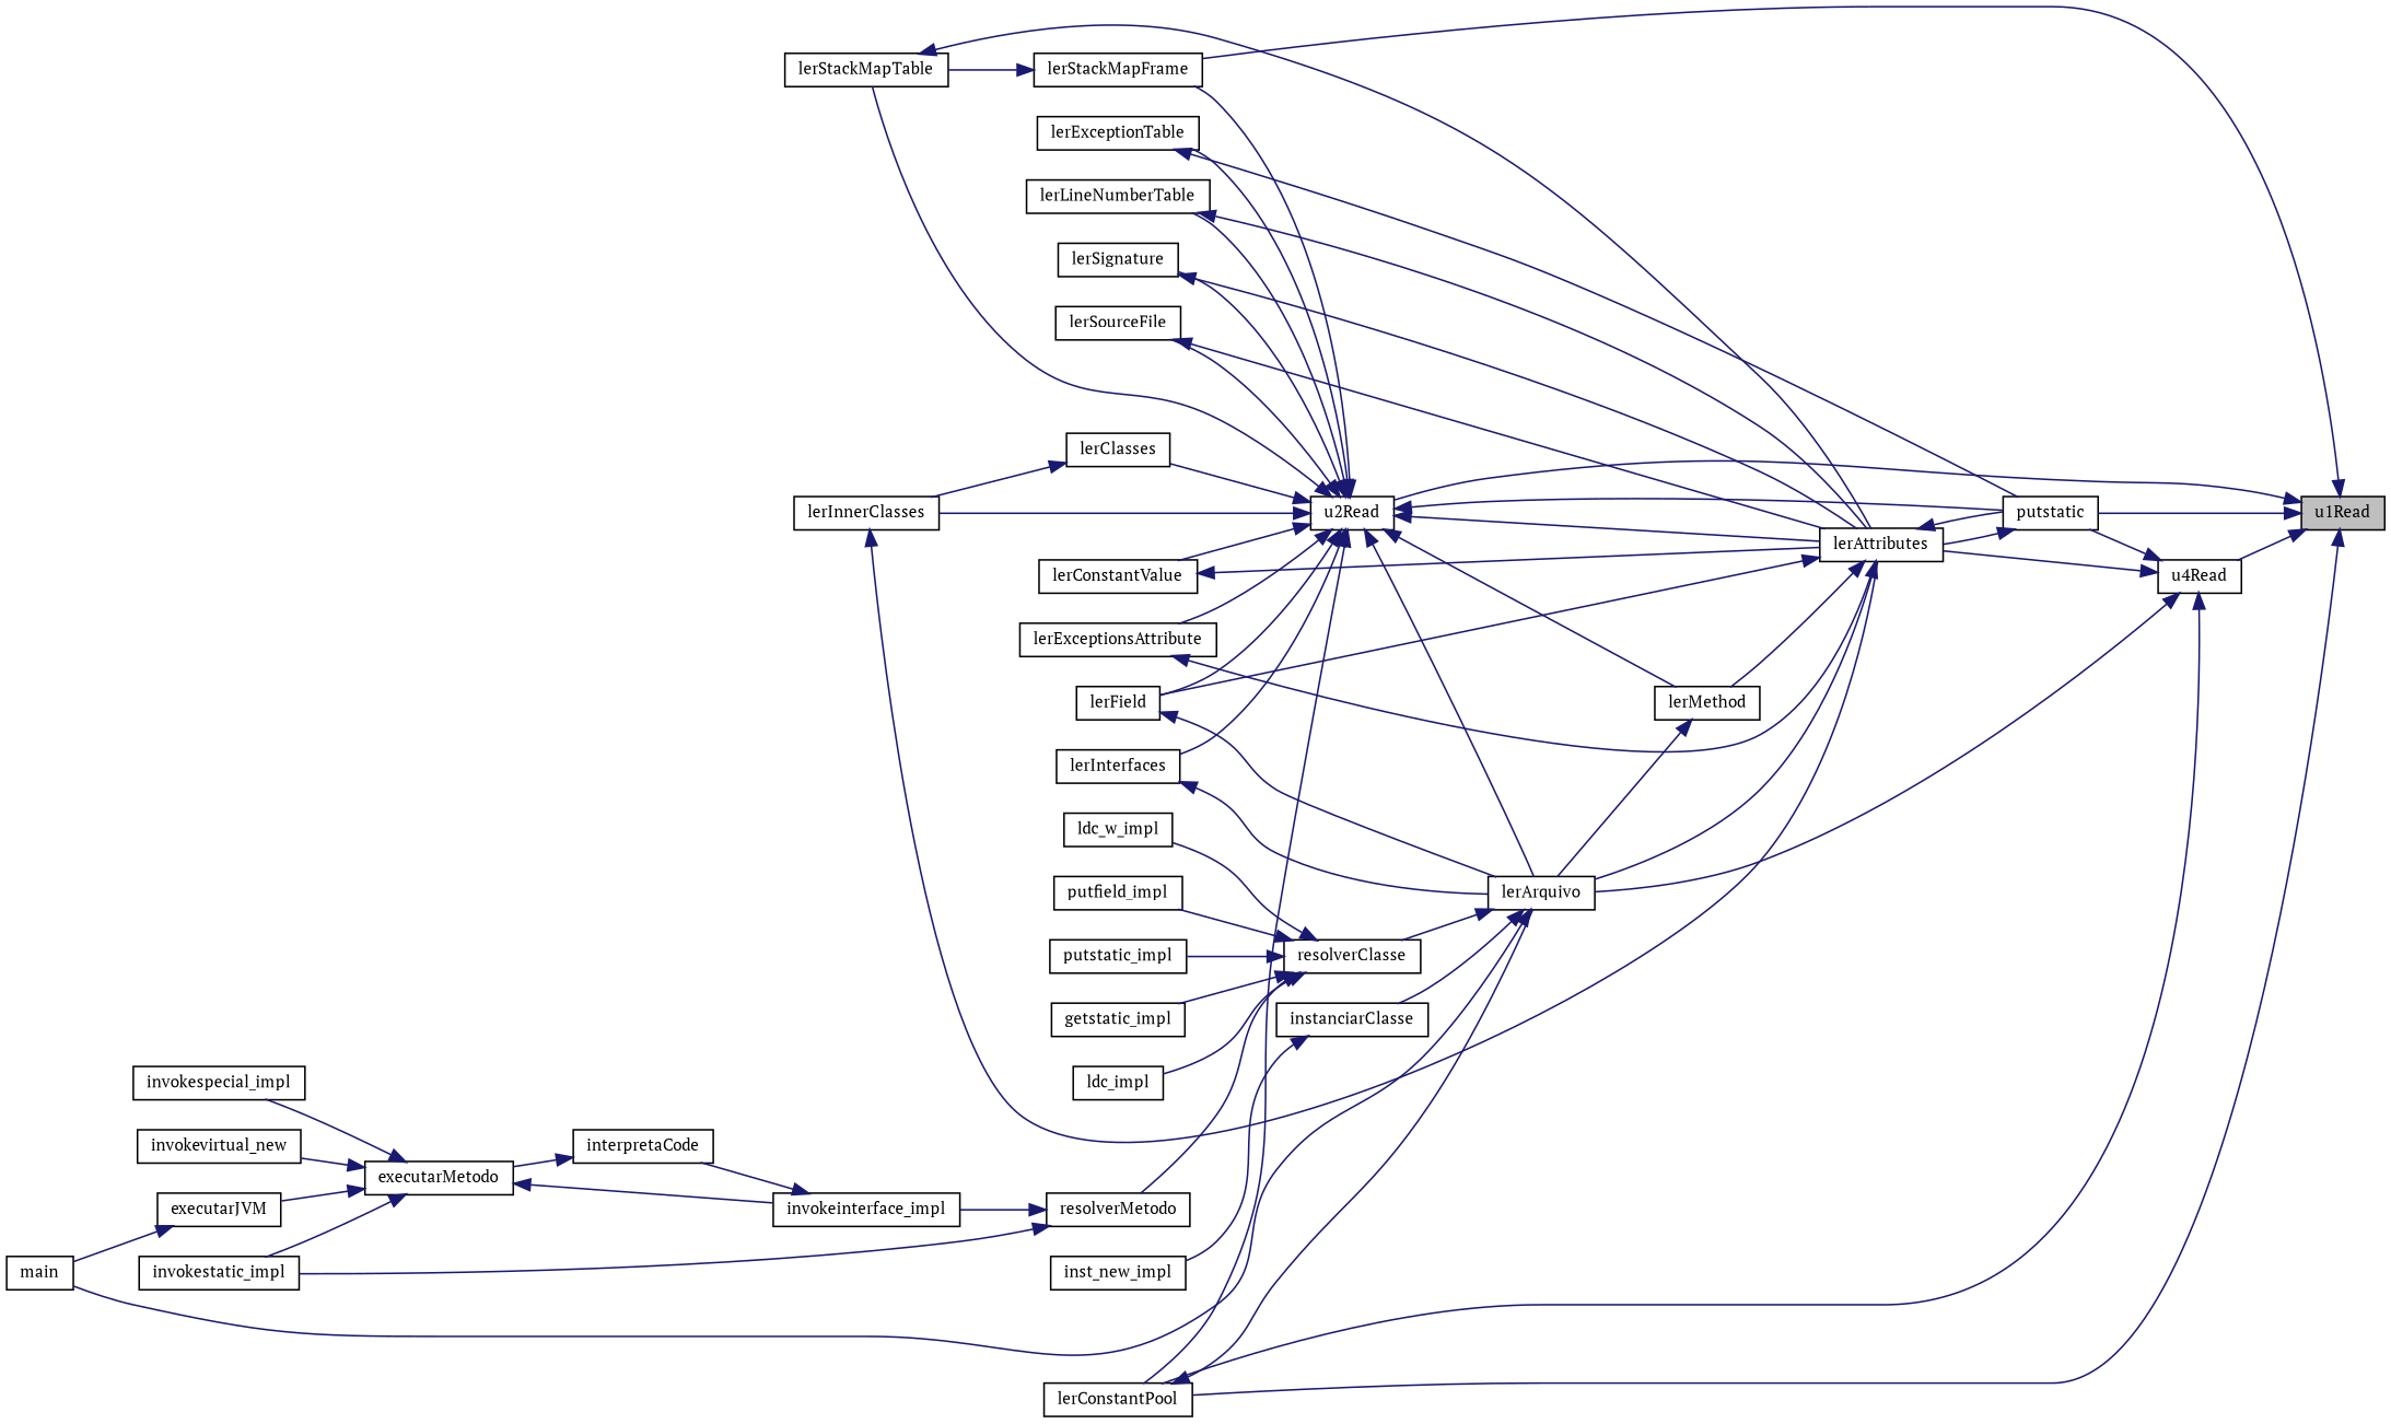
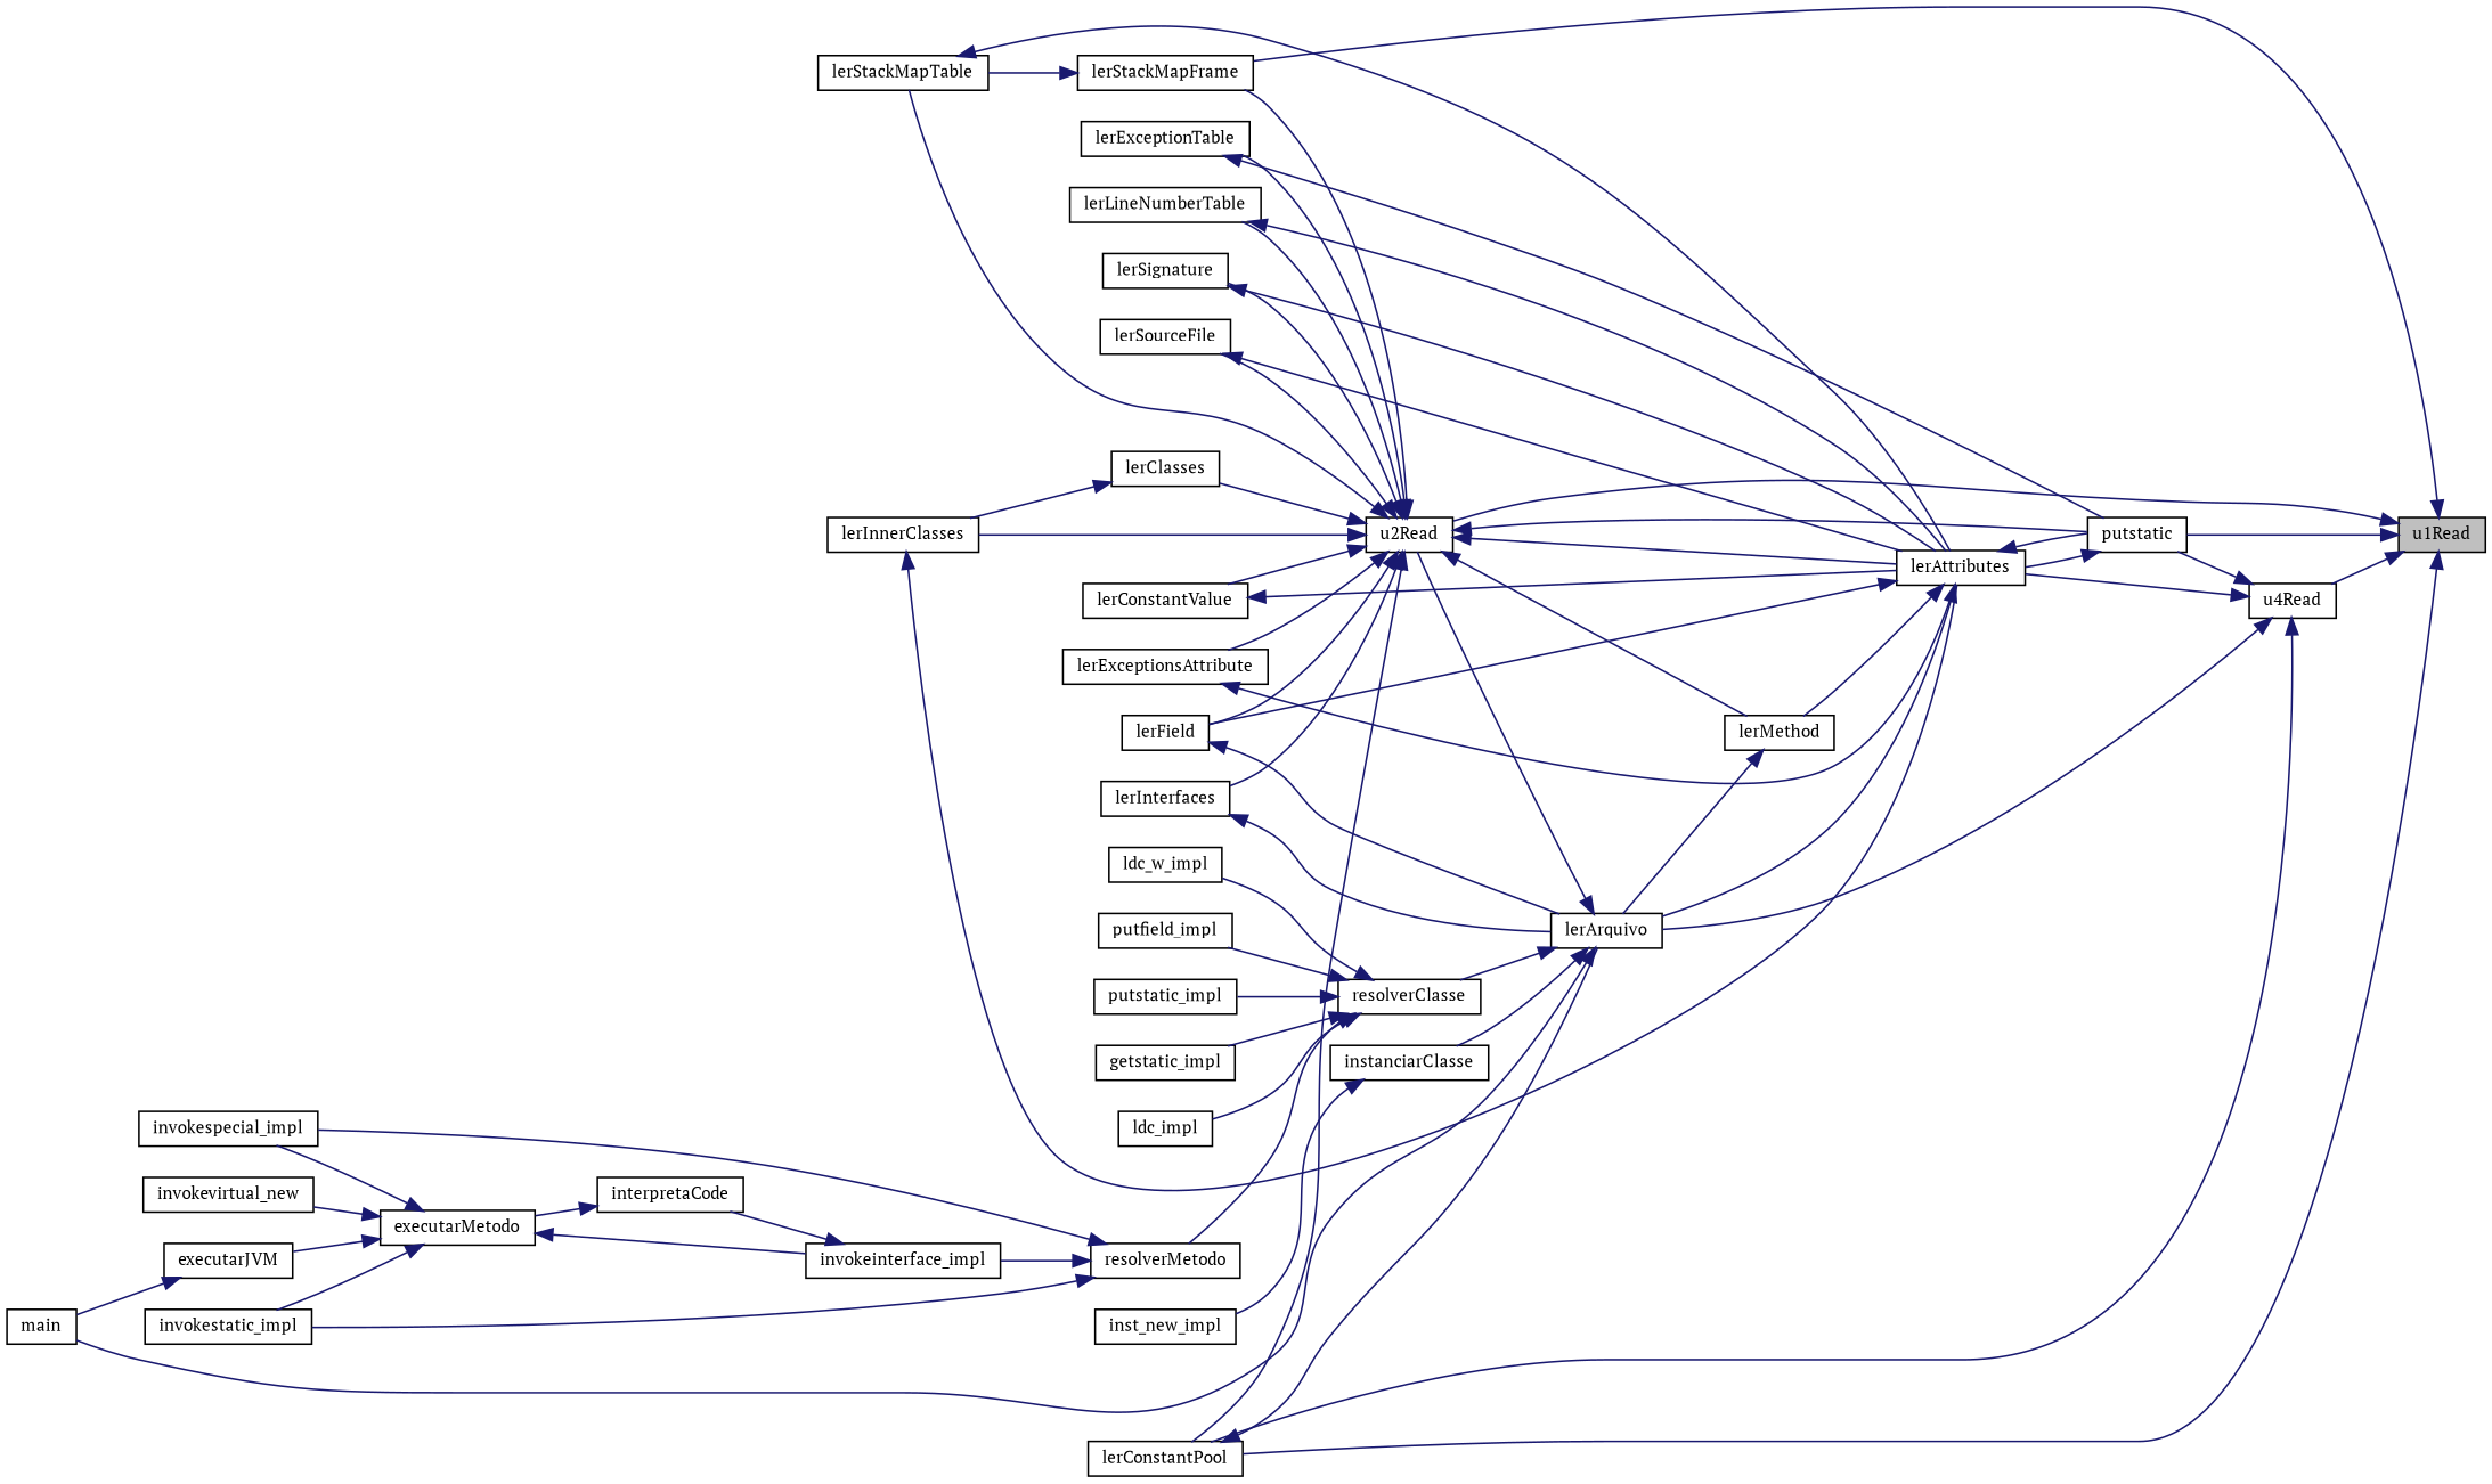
  digraph {
    fontname="PT Serif"
    rankdir=RL
    node [color=black fillcolor=white fontname="PT Serif" fontsize=10 shape=record style=filled]
    edge [color=midnightblue dir=back fontname="PT Serif" fontsize=10 labelfontname=Helvetica labelfontsize=10 style=solid]
    n1 [fillcolor=grey75 fontcolor=black height=0.2 label=u1Read width=0.4]
    n2 [height=0.2 label=putstatic width=0.4]
    n3 [height=0.2 label=lerConstantPool width=0.4]
    n4 [height=0.2 label=lerStackMapFrame width=0.4]
    n5 [height=0.2 label=u2Read width=0.4]
    n6 [height=0.2 label=u4Read width=0.4]
    n7 [height=0.2 label=lerAttributes width=0.4]
    n8 [height=0.2 label=lerArquivo width=0.4]
    n9 [height=0.2 label=lerStackMapTable width=0.4]
    n10 [height=0.2 label=lerField width=0.4]
    n11 [height=0.2 label=lerMethod width=0.4]
    n12 [height=0.2 label=lerClasses width=0.4]
    n13 [height=0.2 label=lerInnerClasses width=0.4]
    n14 [height=0.2 label=lerConstantValue width=0.4]
    n15 [height=0.2 label=lerExceptionsAttribute width=0.4]
    n16 [height=0.2 label=lerExceptionTable width=0.4]
    n17 [height=0.2 label=lerInterfaces width=0.4]
    n18 [height=0.2 label=lerLineNumberTable width=0.4]
    n19 [height=0.2 label=lerSignature width=0.4]
    n20 [height=0.2 label=lerSourceFile width=0.4]
    n21 [height=0.2 label=instanciarClasse width=0.4]
    n22 [height=0.2 label=main width=0.4]
    n23 [height=0.2 label=resolverClasse width=0.4]
    n24 [height=0.2 label=inst_new_impl width=0.4]
    n25 [height=0.2 label=getstatic_impl width=0.4]
    n26 [height=0.2 label=ldc_impl width=0.4]
    n27 [height=0.2 label=ldc_w_impl width=0.4]
    n28 [height=0.2 label=putfield_impl width=0.4]
    n29 [height=0.2 label=putstatic_impl width=0.4]
    n30 [height=0.2 label=resolverMetodo width=0.4]
    n31 [height=0.2 label=invokeinterface_impl width=0.4]
    n32 [height=0.2 label=invokespecial_impl width=0.4]
    n33 [height=0.2 label=invokestatic_impl width=0.4]
    n34 [height=0.2 label=interpretaCode width=0.4]
    n35 [height=0.2 label=executarMetodo width=0.4]
    n36 [height=0.2 label=executarJVM width=0.4]
    n37 [height=0.2 label=invokevirtual_new width=0.4]
    n1 -> n2
    n1 -> n3
    n1 -> n4
    n1 -> n5
    n1 -> n6
    n2 -> n7
    n3 -> n8
    n4 -> n9
    n5 -> n2
    n5 -> n3
    n5 -> n4
    n5 -> n7
-   n5 -> n8
+   n8 -> n5
    n5 -> n9
    n5 -> n10
    n5 -> n11
    n5 -> n12
    n5 -> n13
    n5 -> n14
    n5 -> n15
    n5 -> n16
    n5 -> n17
    n5 -> n18
    n5 -> n19
    n5 -> n20
    n6 -> n2
    n6 -> n3
    n6 -> n7
    n6 -> n8
    n7 -> n2
    n7 -> n8
    n7 -> n10
    n7 -> n11
    n8 -> n21
    n8 -> n22
    n8 -> n23
    n9 -> n7
    n10 -> n8
    n11 -> n8
    n12 -> n13
    n13 -> n7
    n14 -> n7
    n15 -> n7
    n16 -> n2
    n17 -> n8
    n18 -> n7
    n19 -> n7
    n20 -> n7
    n21 -> n24
    n23 -> n25
    n23 -> n26
    n23 -> n27
    n23 -> n28
    n23 -> n29
    n23 -> n30
    n30 -> n31
+   n30 -> n32
    n30 -> n33
    n31 -> n34
    n34 -> n35
    n35 -> n31
    n35 -> n32
    n35 -> n33
    n35 -> n36
    n35 -> n37
    n36 -> n22
  }
